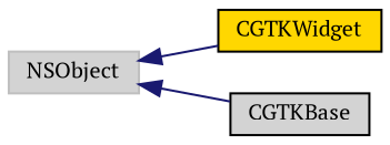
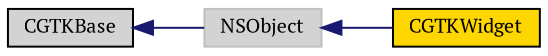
  digraph {
    fontname="PT Serif"
    rankdir=LR
    node [color=black fillcolor=lightgrey fontname="PT Serif" fontsize=10 shape=record style=filled]
    edge [color=midnightblue dir=back fontname="PT Serif" fontsize=10 labelfontname=Helvetica labelfontsize=10 style=solid]
    n1 [fillcolor=gold fontcolor=black height=0.2 label=CGTKWidget width=0.4]
    n2 [height=0.2 label=CGTKBase width=0.4]
    n3 [color=grey75 height=0.2 label=NSObject width=0.4]
    n3 -> n1
-   n3 -> n2
+   n2 -> n3
  }
